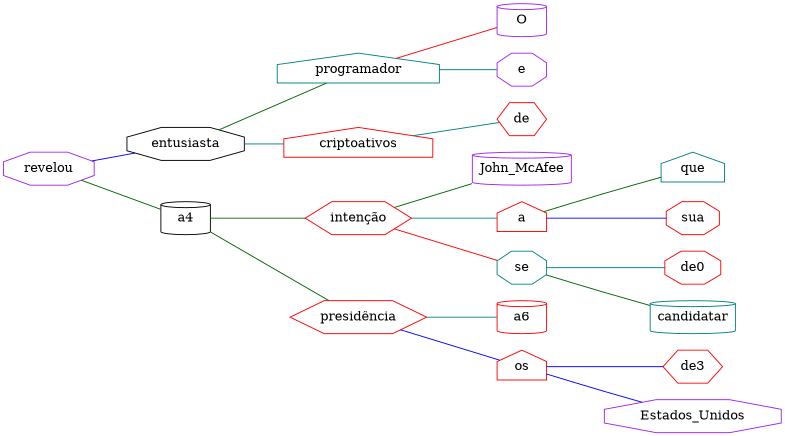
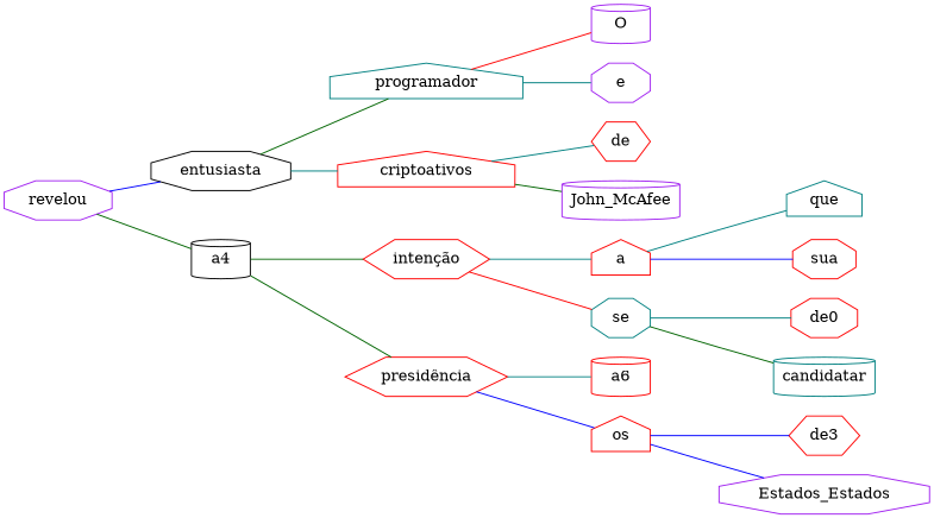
  graph {
    rankdir=LR
    node [color=red shape=octagon]
    edge [color=teal]
    revelou [color=purple]
    entusiasta [color=black]
    n3 [color=black label=a4 shape=cylinder]
    programador [color=teal shape=house]
    criptoativos [shape=house]
    "intenção" [shape=hexagon]
    "presidência" [shape=hexagon]
    O [color=purple shape=cylinder]
    e [color=purple]
    de [shape=hexagon]
    John_McAfee [color=purple shape=cylinder]
    a [shape=house]
    se [color=teal]
    n14 [label=a6 shape=cylinder]
    os [shape=house]
    que [color=teal shape=house]
    sua
    de0
    candidatar [color=teal shape=cylinder]
    de3 [shape=hexagon]
-   Estados_Unidos [color=purple]
+   Estados_Unidos [color=purple label=Estados_Estados]
    revelou -- entusiasta [color=blue]
    revelou -- n3 [color=darkgreen]
    entusiasta -- programador [color=darkgreen]
    entusiasta -- criptoativos
    n3 -- "intenção" [color=darkgreen]
    n3 -- "presidência" [color=darkgreen]
    programador -- O [color=red]
    programador -- e
    criptoativos -- de
-   "intenção" -- John_McAfee [color=darkgreen]
+   criptoativos -- John_McAfee [color=darkgreen]
    "intenção" -- a
    "intenção" -- se [color=red]
    "presidência" -- n14
    "presidência" -- os [color=blue]
-   a -- que [color=darkgreen]
+   a -- que
    a -- sua [color=blue]
    se -- de0
    se -- candidatar [color=darkgreen]
    os -- de3 [color=blue]
    os -- Estados_Unidos [color=blue]
  }
